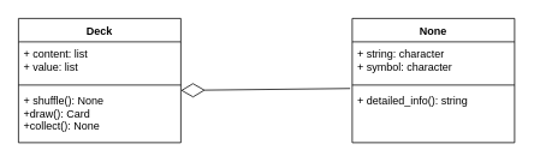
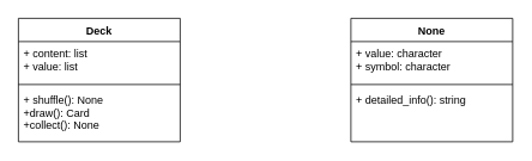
  <mxCell id="0" />
  <mxCell id="1" parent="0" />
  <mxCell id="2" value="None" style="swimlane;fontStyle=1;align=center;verticalAlign=top;childLayout=stackLayout;horizontal=1;startSize=26;horizontalStack=0;resizeParent=1;resizeParentMax=0;resizeLast=0;collapsible=1;marginBottom=0;" vertex="1" parent="1"><mxGeometry x="390" y="20" width="180" height="138" as="geometry" /></mxCell>
- <mxCell id="3" value="+ string: character&#10;+ symbol: character" style="text;strokeColor=none;fillColor=none;align=left;verticalAlign=top;spacingLeft=4;spacingRight=4;overflow=hidden;rotatable=0;points=[[0,0.5],[1,0.5]];portConstraint=eastwest;" vertex="1" parent="2"><mxGeometry y="26" width="180" height="44" as="geometry" /></mxCell>
+ <mxCell id="3" value="+ value: character&#10;+ symbol: character" style="text;strokeColor=none;fillColor=none;align=left;verticalAlign=top;spacingLeft=4;spacingRight=4;overflow=hidden;rotatable=0;points=[[0,0.5],[1,0.5]];portConstraint=eastwest;" vertex="1" parent="2"><mxGeometry y="26" width="180" height="44" as="geometry" /></mxCell>
  <mxCell id="4" value="" style="line;strokeWidth=1;fillColor=none;align=left;verticalAlign=middle;spacingTop=-1;spacingLeft=3;spacingRight=3;rotatable=0;labelPosition=right;points=[];portConstraint=eastwest;" vertex="1" parent="2"><mxGeometry y="70" width="180" height="8" as="geometry" /></mxCell>
  <mxCell id="5" value="+ detailed_info(): string" style="text;strokeColor=none;fillColor=none;align=left;verticalAlign=top;spacingLeft=4;spacingRight=4;overflow=hidden;rotatable=0;points=[[0,0.5],[1,0.5]];portConstraint=eastwest;" vertex="1" parent="2"><mxGeometry y="78" width="180" height="60" as="geometry" /></mxCell>
- <mxCell id="6" value="" style="endArrow=diamondThin;endFill=0;endSize=24;html=1;exitX=-0.013;exitY=-0.003;exitDx=0;exitDy=0;exitPerimeter=0;entryX=1;entryY=0.033;entryDx=0;entryDy=0;entryPerimeter=0;" edge="1" parent="1" source="5" target="10"><mxGeometry width="160" relative="1" as="geometry"><mxPoint x="154" y="140" as="sourcePoint" /><mxPoint x="314" y="140" as="targetPoint" /></mxGeometry></mxCell>
  <mxCell id="7" value="Deck" style="swimlane;fontStyle=1;align=center;verticalAlign=top;childLayout=stackLayout;horizontal=1;startSize=26;horizontalStack=0;resizeParent=1;resizeParentMax=0;resizeLast=0;collapsible=1;marginBottom=0;" vertex="1" parent="1"><mxGeometry x="20" y="20" width="180" height="138" as="geometry" /></mxCell>
  <mxCell id="8" value="+ content: list&#10;+ value: list" style="text;strokeColor=none;fillColor=none;align=left;verticalAlign=top;spacingLeft=4;spacingRight=4;overflow=hidden;rotatable=0;points=[[0,0.5],[1,0.5]];portConstraint=eastwest;" vertex="1" parent="7"><mxGeometry y="26" width="180" height="44" as="geometry" /></mxCell>
  <mxCell id="9" value="" style="line;strokeWidth=1;fillColor=none;align=left;verticalAlign=middle;spacingTop=-1;spacingLeft=3;spacingRight=3;rotatable=0;labelPosition=right;points=[];portConstraint=eastwest;" vertex="1" parent="7"><mxGeometry y="70" width="180" height="8" as="geometry" /></mxCell>
  <mxCell id="10" value="+ shuffle(): None&#10;+draw(): Card&#10;+collect(): None" style="text;strokeColor=none;fillColor=none;align=left;verticalAlign=top;spacingLeft=4;spacingRight=4;overflow=hidden;rotatable=0;points=[[0,0.5],[1,0.5]];portConstraint=eastwest;" vertex="1" parent="7"><mxGeometry y="78" width="180" height="60" as="geometry" /></mxCell>
